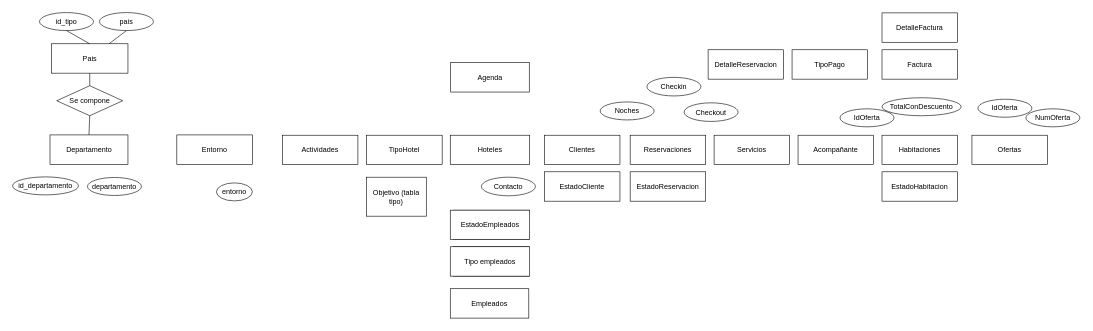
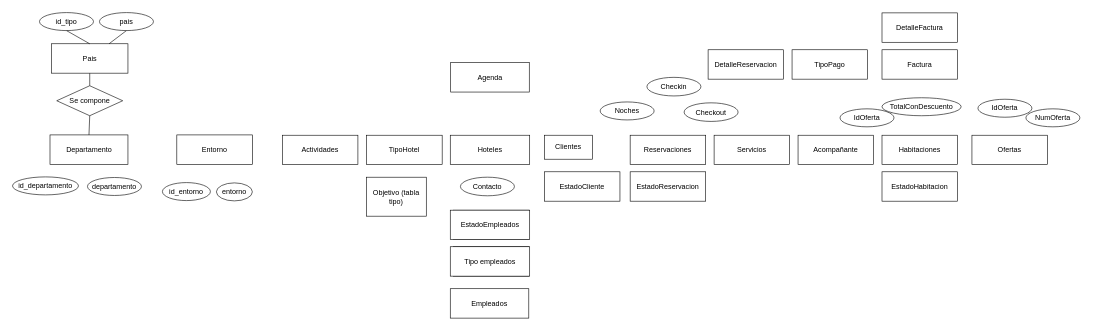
  <mxCell id="0" />
  <mxCell id="1" parent="0" />
  <mxCell id="2" value="Habitaciones" style="rounded=0;whiteSpace=wrap;html=1;" parent="1" vertex="1"><mxGeometry x="1470" y="225" width="126" height="49" as="geometry" /></mxCell>
  <mxCell id="3" value="Empleados" style="rounded=0;whiteSpace=wrap;html=1;" parent="1" vertex="1"><mxGeometry x="750" y="481" width="131" height="49" as="geometry" /></mxCell>
  <mxCell id="4" value="Reservaciones" style="rounded=0;whiteSpace=wrap;html=1;" parent="1" vertex="1"><mxGeometry x="1050" y="225" width="126" height="49" as="geometry" /></mxCell>
  <mxCell id="5" value="Tipo empleados" style="rounded=0;whiteSpace=wrap;html=1;" parent="1" vertex="1"><mxGeometry x="755" y="411" width="126" height="49" as="geometry" /></mxCell>
  <mxCell id="6" value="EstadoCliente" style="rounded=0;whiteSpace=wrap;html=1;" parent="1" vertex="1"><mxGeometry x="907" y="286" width="126" height="49" as="geometry" /></mxCell>
- <mxCell id="7" value="Clientes" style="rounded=0;whiteSpace=wrap;html=1;" parent="1" vertex="1"><mxGeometry x="907" y="225" width="126" height="49" as="geometry" /></mxCell>
+ <mxCell id="7" value="Clientes" style="rounded=0;whiteSpace=wrap;html=1;" parent="1" vertex="1"><mxGeometry x="907" y="225" width="80" height="40" as="geometry" /></mxCell>
  <mxCell id="8" value="DetalleReservacion" style="rounded=0;whiteSpace=wrap;html=1;" parent="1" vertex="1"><mxGeometry x="1180" y="82.5" width="126" height="49" as="geometry" /></mxCell>
  <mxCell id="9" value="EstadoEmpleados" style="rounded=0;whiteSpace=wrap;html=1;" parent="1" vertex="1"><mxGeometry x="755" y="350" width="126" height="49" as="geometry" /></mxCell>
  <mxCell id="10" value="EstadoReservacion" style="rounded=0;whiteSpace=wrap;html=1;" parent="1" vertex="1"><mxGeometry x="1050" y="286" width="126" height="49" as="geometry" /></mxCell>
  <mxCell id="11" value="Departamento" style="rounded=0;whiteSpace=wrap;html=1;" parent="1" vertex="1"><mxGeometry x="82.5" y="224.5" width="130" height="49" as="geometry" /></mxCell>
  <mxCell id="12" value="EstadoHabitacion" style="rounded=0;whiteSpace=wrap;html=1;" parent="1" vertex="1"><mxGeometry x="1470" y="286" width="126" height="49" as="geometry" /></mxCell>
  <mxCell id="13" value="TipoPago" style="rounded=0;whiteSpace=wrap;html=1;" parent="1" vertex="1"><mxGeometry x="1320" y="82.5" width="126" height="49" as="geometry" /></mxCell>
  <mxCell id="14" value="Factura" style="rounded=0;whiteSpace=wrap;html=1;" parent="1" vertex="1"><mxGeometry x="1470" y="82.5" width="126" height="49" as="geometry" /></mxCell>
  <mxCell id="15" value="DetalleFactura" style="rounded=0;whiteSpace=wrap;html=1;" parent="1" vertex="1"><mxGeometry x="1470" y="21" width="126" height="49" as="geometry" /></mxCell>
  <mxCell id="16" value="Noches" style="ellipse;whiteSpace=wrap;html=1;" parent="1" vertex="1"><mxGeometry x="1000" y="169.5" width="90" height="30" as="geometry" /></mxCell>
  <mxCell id="17" value="Acompañante" style="rounded=0;whiteSpace=wrap;html=1;" parent="1" vertex="1"><mxGeometry x="1330" y="225" width="126" height="49" as="geometry" /></mxCell>
  <mxCell id="18" value="Servicios" style="rounded=0;whiteSpace=wrap;html=1;" parent="1" vertex="1"><mxGeometry x="1190" y="225" width="126" height="49" as="geometry" /></mxCell>
- <mxCell id="19" value="Contacto" style="ellipse;whiteSpace=wrap;html=1;" parent="1" vertex="1"><mxGeometry x="802" y="295" width="90" height="31" as="geometry" /></mxCell>
+ <mxCell id="19" value="Contacto" style="ellipse;whiteSpace=wrap;html=1;" parent="1" vertex="1"><mxGeometry x="767" y="295" width="90" height="31" as="geometry" /></mxCell>
  <mxCell id="20" value="" style="endArrow=none;html=1;rounded=0;exitX=0.5;exitY=0;exitDx=0;exitDy=0;" parent="1" source="21" target="22" edge="1"><mxGeometry width="50" height="50" relative="1" as="geometry"><mxPoint x="155.25" y="142.5" as="sourcePoint" /><mxPoint x="155.25" y="121.5" as="targetPoint" /></mxGeometry></mxCell>
  <mxCell id="21" value="Se compone" style="rhombus;whiteSpace=wrap;html=1;" parent="1" vertex="1"><mxGeometry x="93.75" y="142.5" width="110" height="50" as="geometry" /></mxCell>
  <mxCell id="22" value="Pais" style="rounded=0;whiteSpace=wrap;html=1;" parent="1" vertex="1"><mxGeometry x="85" y="72.5" width="127.5" height="49" as="geometry" /></mxCell>
  <mxCell id="23" value="Entorno" style="rounded=0;whiteSpace=wrap;html=1;" parent="1" vertex="1"><mxGeometry x="294" y="224.5" width="126" height="49" as="geometry" /></mxCell>
  <mxCell id="24" value="Actividades" style="rounded=0;whiteSpace=wrap;html=1;" parent="1" vertex="1"><mxGeometry x="470" y="225" width="126" height="49" as="geometry" /></mxCell>
  <mxCell id="25" value="TipoHotel" style="rounded=0;whiteSpace=wrap;html=1;" parent="1" vertex="1"><mxGeometry x="610" y="225" width="126.5" height="49" as="geometry" /></mxCell>
  <mxCell id="26" value="Objetivo (tabla tipo)" style="rounded=0;whiteSpace=wrap;html=1;" parent="1" vertex="1"><mxGeometry x="610" y="295" width="100" height="65" as="geometry" /></mxCell>
  <mxCell id="27" value="Hoteles" style="rounded=0;whiteSpace=wrap;html=1;" parent="1" vertex="1"><mxGeometry x="750" y="225" width="132.5" height="49" as="geometry" /></mxCell>
  <mxCell id="28" value="EstadoEmpleados" style="rounded=0;whiteSpace=wrap;html=1;" parent="1" vertex="1"><mxGeometry x="750" y="350" width="132.5" height="49" as="geometry" /></mxCell>
  <mxCell id="29" value="Tipo empleados" style="rounded=0;whiteSpace=wrap;html=1;" parent="1" vertex="1"><mxGeometry x="750" y="411" width="132.5" height="49" as="geometry" /></mxCell>
  <mxCell id="30" value="Checkin" style="ellipse;whiteSpace=wrap;html=1;" parent="1" vertex="1"><mxGeometry x="1078" y="128.5" width="90" height="31" as="geometry" /></mxCell>
  <mxCell id="31" value="Checkout" style="ellipse;whiteSpace=wrap;html=1;" parent="1" vertex="1"><mxGeometry x="1140" y="171" width="90" height="31" as="geometry" /></mxCell>
  <mxCell id="32" value="IdOferta" style="ellipse;whiteSpace=wrap;html=1;" parent="1" vertex="1"><mxGeometry x="1400" y="181" width="90" height="30" as="geometry" /></mxCell>
  <mxCell id="33" value="Ofertas" style="rounded=0;whiteSpace=wrap;html=1;" parent="1" vertex="1"><mxGeometry x="1620" y="225" width="126" height="49" as="geometry" /></mxCell>
  <mxCell id="34" value="IdOferta" style="ellipse;whiteSpace=wrap;html=1;" parent="1" vertex="1"><mxGeometry x="1630" y="165" width="90" height="30" as="geometry" /></mxCell>
  <mxCell id="35" value="NumOferta" style="ellipse;whiteSpace=wrap;html=1;" parent="1" vertex="1"><mxGeometry x="1710" y="181" width="90" height="30" as="geometry" /></mxCell>
  <mxCell id="36" value="TotalConDescuento" style="ellipse;whiteSpace=wrap;html=1;" parent="1" vertex="1"><mxGeometry x="1470" y="162.5" width="132" height="30" as="geometry" /></mxCell>
  <mxCell id="37" value="Agenda" style="rounded=0;whiteSpace=wrap;html=1;" parent="1" vertex="1"><mxGeometry x="750.75" y="104" width="131" height="49" as="geometry" /></mxCell>
  <mxCell id="38" value="id_tipo" style="ellipse;whiteSpace=wrap;html=1;" parent="1" vertex="1"><mxGeometry x="65" y="20.5" width="90" height="30" as="geometry" /></mxCell>
  <mxCell id="39" value="pais" style="ellipse;whiteSpace=wrap;html=1;" parent="1" vertex="1"><mxGeometry x="165" y="20.5" width="90" height="30" as="geometry" /></mxCell>
  <mxCell id="40" value="id_departamento" style="ellipse;whiteSpace=wrap;html=1;" parent="1" vertex="1"><mxGeometry x="20" y="294.5" width="110" height="30" as="geometry" /></mxCell>
  <mxCell id="41" value="departamento" style="ellipse;whiteSpace=wrap;html=1;" parent="1" vertex="1"><mxGeometry x="145" y="295.5" width="90" height="30" as="geometry" /></mxCell>
+ <mxCell id="42" value="id_entorno" style="ellipse;whiteSpace=wrap;html=1;" parent="1" vertex="1"><mxGeometry x="270" y="304" width="80" height="30" as="geometry" /></mxCell>
  <mxCell id="43" value="entorno" style="ellipse;whiteSpace=wrap;html=1;" parent="1" vertex="1"><mxGeometry x="360" y="304.5" width="60" height="30" as="geometry" /></mxCell>
  <mxCell id="44" value="" style="endArrow=none;html=1;rounded=0;entryX=0.5;entryY=1;entryDx=0;entryDy=0;exitX=0.5;exitY=0;exitDx=0;exitDy=0;" parent="1" source="11" target="21" edge="1"><mxGeometry width="50" height="50" relative="1" as="geometry"><mxPoint x="153.25" y="152.5" as="sourcePoint" /><mxPoint x="153.25" y="131.5" as="targetPoint" /></mxGeometry></mxCell>
  <mxCell id="45" value="" style="endArrow=none;html=1;rounded=0;entryX=0.5;entryY=1;entryDx=0;entryDy=0;" parent="1" source="22" target="39" edge="1"><mxGeometry width="50" height="50" relative="1" as="geometry"><mxPoint x="420" y="171" as="sourcePoint" /><mxPoint x="470" y="121" as="targetPoint" /></mxGeometry></mxCell>
  <mxCell id="46" value="" style="endArrow=none;html=1;rounded=0;entryX=0.5;entryY=1;entryDx=0;entryDy=0;exitX=0.5;exitY=0;exitDx=0;exitDy=0;" parent="1" source="22" target="38" edge="1"><mxGeometry width="50" height="50" relative="1" as="geometry"><mxPoint x="370" y="121" as="sourcePoint" /><mxPoint x="420" y="71" as="targetPoint" /></mxGeometry></mxCell>
